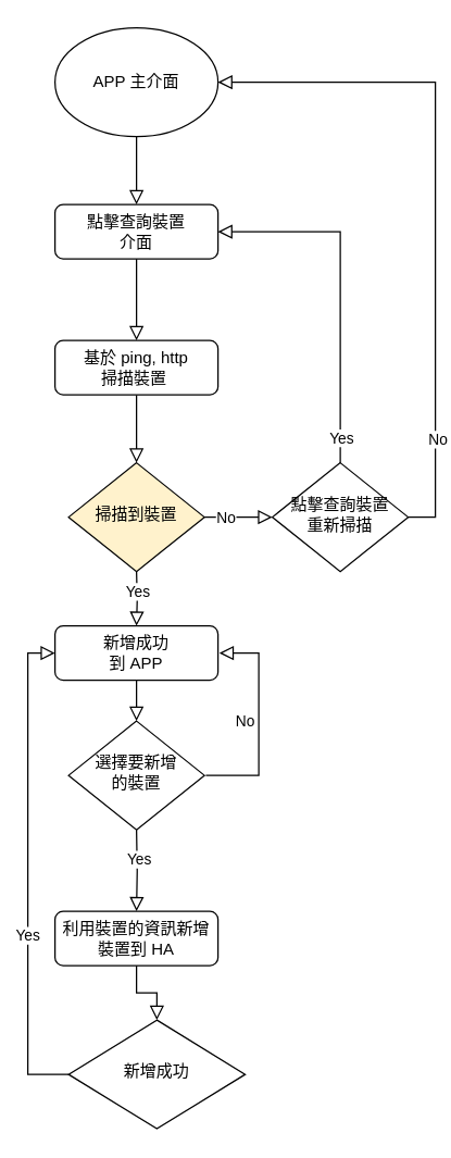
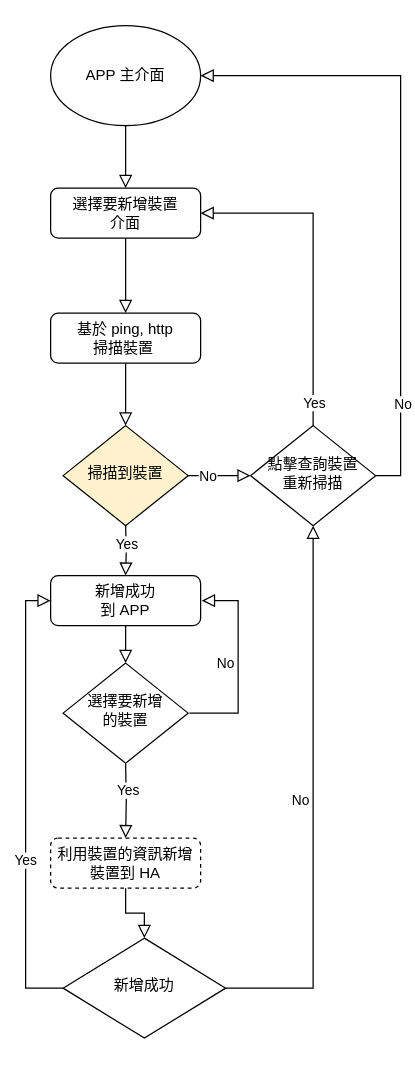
  <mxCell id="0" />
  <mxCell id="1" parent="0" />
  <mxCell id="2" value="" style="rounded=0;html=1;jettySize=auto;orthogonalLoop=1;fontSize=11;endArrow=block;endFill=0;endSize=8;strokeWidth=1;shadow=0;labelBackgroundColor=none;edgeStyle=orthogonalEdgeStyle;" parent="1" source="3" target="4" edge="1"><mxGeometry relative="1" as="geometry" /></mxCell>
  <mxCell id="3" value="基於 ping, http&lt;div&gt;掃描裝置&amp;nbsp;&lt;/div&gt;" style="rounded=1;whiteSpace=wrap;html=1;fontSize=12;glass=0;strokeWidth=1;shadow=0;" parent="1" vertex="1"><mxGeometry x="40" y="250" width="120" height="40" as="geometry" /></mxCell>
  <mxCell id="4" value="掃描到裝置" style="rhombus;whiteSpace=wrap;html=1;shadow=0;fontFamily=Helvetica;fontSize=12;align=center;strokeWidth=1;spacing=6;spacingTop=-4;fillColor=#fff2cc;" parent="1" vertex="1"><mxGeometry x="50" y="340" width="100" height="80" as="geometry" /></mxCell>
  <mxCell id="5" value="新增成功&lt;div&gt;到 APP&lt;/div&gt;" style="rounded=1;whiteSpace=wrap;html=1;fontSize=12;glass=0;strokeWidth=1;shadow=0;" parent="1" vertex="1"><mxGeometry x="40" y="460" width="120" height="40" as="geometry" /></mxCell>
  <mxCell id="6" value="點擊查詢裝置&lt;div&gt;重新掃描&lt;/div&gt;" style="rhombus;whiteSpace=wrap;html=1;shadow=0;fontFamily=Helvetica;fontSize=12;align=center;strokeWidth=1;spacing=6;spacingTop=-4;" vertex="1" parent="1"><mxGeometry x="200" y="340" width="100" height="80" as="geometry" /></mxCell>
  <mxCell id="7" value="選擇要新增&lt;div&gt;的裝置&lt;/div&gt;" style="rhombus;whiteSpace=wrap;html=1;shadow=0;fontFamily=Helvetica;fontSize=12;align=center;strokeWidth=1;spacing=6;spacingTop=-4;" vertex="1" parent="1"><mxGeometry x="50" y="530" width="100" height="80" as="geometry" /></mxCell>
- <mxCell id="8" value="利用裝置的資訊新增裝置到 HA" style="rounded=1;whiteSpace=wrap;html=1;fontSize=12;glass=0;strokeWidth=1;shadow=0;" vertex="1" parent="1"><mxGeometry x="40" y="670" width="120" height="40" as="geometry" /></mxCell>
- <mxCell id="9" value="點擊查詢&lt;span style=&quot;background-color: initial;&quot;&gt;裝置&lt;/span&gt;&lt;div&gt;&lt;span style=&quot;background-color: initial;&quot;&gt;介面&lt;/span&gt;&lt;/div&gt;" style="rounded=1;whiteSpace=wrap;html=1;fontSize=12;glass=0;strokeWidth=1;shadow=0;" vertex="1" parent="1"><mxGeometry x="40" y="150" width="120" height="40" as="geometry" /></mxCell>
+ <mxCell id="8" value="利用裝置的資訊新增裝置到 HA" style="rounded=1;whiteSpace=wrap;html=1;fontSize=12;glass=0;strokeWidth=1;shadow=0;dashed=1;" vertex="1" parent="1"><mxGeometry x="40" y="670" width="120" height="40" as="geometry" /></mxCell>
+ <mxCell id="9" value="選擇要新增&lt;span style=&quot;background-color: initial;&quot;&gt;裝置&lt;/span&gt;&lt;div&gt;&lt;span style=&quot;background-color: initial;&quot;&gt;介面&lt;/span&gt;&lt;/div&gt;" style="rounded=1;whiteSpace=wrap;html=1;fontSize=12;glass=0;strokeWidth=1;shadow=0;" vertex="1" parent="1"><mxGeometry x="40" y="150" width="120" height="40" as="geometry" /></mxCell>
  <mxCell id="10" value="" style="rounded=0;html=1;jettySize=auto;orthogonalLoop=1;fontSize=11;endArrow=block;endFill=0;endSize=8;strokeWidth=1;shadow=0;labelBackgroundColor=none;edgeStyle=orthogonalEdgeStyle;exitX=0.5;exitY=1;exitDx=0;exitDy=0;" edge="1" parent="1" source="9"><mxGeometry relative="1" as="geometry"><mxPoint x="110" y="300" as="sourcePoint" /><mxPoint x="100" y="250" as="targetPoint" /></mxGeometry></mxCell>
  <mxCell id="11" value="" style="rounded=0;html=1;jettySize=auto;orthogonalLoop=1;fontSize=11;endArrow=block;endFill=0;endSize=8;strokeWidth=1;shadow=0;labelBackgroundColor=none;edgeStyle=orthogonalEdgeStyle;exitX=0.5;exitY=0;exitDx=0;exitDy=0;entryX=1;entryY=0.5;entryDx=0;entryDy=0;" edge="1" parent="1" source="6" target="9"><mxGeometry relative="1" as="geometry"><mxPoint x="110" y="300" as="sourcePoint" /><mxPoint x="110" y="350" as="targetPoint" /></mxGeometry></mxCell>
  <mxCell id="12" value="Yes" style="edgeLabel;html=1;align=center;verticalAlign=middle;resizable=0;points=[];" vertex="1" connectable="0" parent="11"><mxGeometry x="-0.857" relative="1" as="geometry"><mxPoint as="offset" /></mxGeometry></mxCell>
  <mxCell id="13" value="No" style="edgeStyle=orthogonalEdgeStyle;rounded=0;html=1;jettySize=auto;orthogonalLoop=1;fontSize=11;endArrow=block;endFill=0;endSize=8;strokeWidth=1;shadow=0;labelBackgroundColor=none;exitX=1;exitY=0.5;exitDx=0;exitDy=0;entryX=1;entryY=0.5;entryDx=0;entryDy=0;" edge="1" parent="1"><mxGeometry y="10" relative="1" as="geometry"><mxPoint as="offset" /><mxPoint x="151" y="570" as="sourcePoint" /><mxPoint x="161" y="480" as="targetPoint" /><Array as="points"><mxPoint x="190" y="570" /><mxPoint x="190" y="480" /></Array></mxGeometry></mxCell>
  <mxCell id="14" value="" style="rounded=0;html=1;jettySize=auto;orthogonalLoop=1;fontSize=11;endArrow=block;endFill=0;endSize=8;strokeWidth=1;shadow=0;labelBackgroundColor=none;edgeStyle=orthogonalEdgeStyle;entryX=0.5;entryY=0;entryDx=0;entryDy=0;exitX=0.5;exitY=1;exitDx=0;exitDy=0;" edge="1" parent="1" source="5" target="7"><mxGeometry relative="1" as="geometry"><mxPoint x="110" y="300" as="sourcePoint" /><mxPoint x="110" y="350" as="targetPoint" /></mxGeometry></mxCell>
  <mxCell id="15" value="" style="rounded=0;html=1;jettySize=auto;orthogonalLoop=1;fontSize=11;endArrow=block;endFill=0;endSize=8;strokeWidth=1;shadow=0;labelBackgroundColor=none;edgeStyle=orthogonalEdgeStyle;entryX=0.5;entryY=0;entryDx=0;entryDy=0;" edge="1" parent="1" target="8"><mxGeometry relative="1" as="geometry"><mxPoint x="100" y="610" as="sourcePoint" /><mxPoint x="120" y="360" as="targetPoint" /></mxGeometry></mxCell>
  <mxCell id="16" value="Yes" style="edgeLabel;html=1;align=center;verticalAlign=middle;resizable=0;points=[];" vertex="1" connectable="0" parent="15"><mxGeometry x="-0.26" y="1" relative="1" as="geometry"><mxPoint as="offset" /></mxGeometry></mxCell>
  <mxCell id="17" value="新增成功" style="rhombus;whiteSpace=wrap;html=1;shadow=0;fontFamily=Helvetica;fontSize=12;align=center;strokeWidth=1;spacing=6;spacingTop=-4;" vertex="1" parent="1"><mxGeometry x="50" y="750" width="130" height="80" as="geometry" /></mxCell>
  <mxCell id="18" value="" style="rounded=0;html=1;jettySize=auto;orthogonalLoop=1;fontSize=11;endArrow=block;endFill=0;endSize=8;strokeWidth=1;shadow=0;labelBackgroundColor=none;edgeStyle=orthogonalEdgeStyle;entryX=0;entryY=0.5;entryDx=0;entryDy=0;exitX=0;exitY=0.5;exitDx=0;exitDy=0;" edge="1" parent="1" source="17" target="5"><mxGeometry relative="1" as="geometry"><mxPoint x="110" y="620" as="sourcePoint" /><mxPoint x="110" y="680" as="targetPoint" /><Array as="points"><mxPoint x="20" y="790" /><mxPoint x="20" y="480" /></Array></mxGeometry></mxCell>
  <mxCell id="19" value="Yes" style="edgeLabel;html=1;align=center;verticalAlign=middle;resizable=0;points=[];" vertex="1" connectable="0" parent="18"><mxGeometry x="-0.26" y="1" relative="1" as="geometry"><mxPoint as="offset" /></mxGeometry></mxCell>
  <mxCell id="20" value="" style="rounded=0;html=1;jettySize=auto;orthogonalLoop=1;fontSize=11;endArrow=block;endFill=0;endSize=8;strokeWidth=1;shadow=0;labelBackgroundColor=none;edgeStyle=orthogonalEdgeStyle;exitX=0.5;exitY=1;exitDx=0;exitDy=0;" edge="1" parent="1" source="8" target="17"><mxGeometry relative="1" as="geometry"><mxPoint x="110" y="300" as="sourcePoint" /><mxPoint x="110" y="350" as="targetPoint" /></mxGeometry></mxCell>
+ <mxCell id="21" value="No" style="edgeStyle=orthogonalEdgeStyle;rounded=0;html=1;jettySize=auto;orthogonalLoop=1;fontSize=11;endArrow=block;endFill=0;endSize=8;strokeWidth=1;shadow=0;labelBackgroundColor=none;exitX=1;exitY=0.5;exitDx=0;exitDy=0;entryX=0.5;entryY=1;entryDx=0;entryDy=0;" edge="1" parent="1" source="17" target="6"><mxGeometry y="10" relative="1" as="geometry"><mxPoint as="offset" /><mxPoint x="161" y="580" as="sourcePoint" /><mxPoint x="171" y="490" as="targetPoint" /><Array as="points"><mxPoint x="250" y="790" /></Array></mxGeometry></mxCell>
  <mxCell id="22" value="" style="rounded=0;html=1;jettySize=auto;orthogonalLoop=1;fontSize=11;endArrow=block;endFill=0;endSize=8;strokeWidth=1;shadow=0;labelBackgroundColor=none;edgeStyle=orthogonalEdgeStyle;entryX=0;entryY=0.5;entryDx=0;entryDy=0;exitX=1;exitY=0.5;exitDx=0;exitDy=0;" edge="1" parent="1" source="4" target="6"><mxGeometry relative="1" as="geometry"><mxPoint x="110" y="300" as="sourcePoint" /><mxPoint x="110" y="350" as="targetPoint" /></mxGeometry></mxCell>
  <mxCell id="23" value="No" style="edgeLabel;html=1;align=center;verticalAlign=middle;resizable=0;points=[];" vertex="1" connectable="0" parent="22"><mxGeometry x="-0.411" relative="1" as="geometry"><mxPoint as="offset" /></mxGeometry></mxCell>
  <mxCell id="24" value="" style="rounded=0;html=1;jettySize=auto;orthogonalLoop=1;fontSize=11;endArrow=block;endFill=0;endSize=8;strokeWidth=1;shadow=0;labelBackgroundColor=none;edgeStyle=orthogonalEdgeStyle;entryX=0.5;entryY=0;entryDx=0;entryDy=0;" edge="1" parent="1" target="5"><mxGeometry relative="1" as="geometry"><mxPoint x="100" y="420" as="sourcePoint" /><mxPoint x="120" y="360" as="targetPoint" /></mxGeometry></mxCell>
  <mxCell id="25" value="Yes" style="edgeLabel;html=1;align=center;verticalAlign=middle;resizable=0;points=[];" vertex="1" connectable="0" parent="24"><mxGeometry x="-0.237" relative="1" as="geometry"><mxPoint as="offset" /></mxGeometry></mxCell>
  <mxCell id="26" value="APP 主介面" style="ellipse;whiteSpace=wrap;html=1;" vertex="1" parent="1"><mxGeometry x="40" y="20" width="120" height="80" as="geometry" /></mxCell>
  <mxCell id="27" value="" style="rounded=0;html=1;jettySize=auto;orthogonalLoop=1;fontSize=11;endArrow=block;endFill=0;endSize=8;strokeWidth=1;shadow=0;labelBackgroundColor=none;edgeStyle=orthogonalEdgeStyle;exitX=0.5;exitY=1;exitDx=0;exitDy=0;" edge="1" parent="1" source="26"><mxGeometry relative="1" as="geometry"><mxPoint x="110" y="200" as="sourcePoint" /><mxPoint x="100" y="150" as="targetPoint" /></mxGeometry></mxCell>
  <mxCell id="28" value="" style="rounded=0;html=1;jettySize=auto;orthogonalLoop=1;fontSize=11;endArrow=block;endFill=0;endSize=8;strokeWidth=1;shadow=0;labelBackgroundColor=none;edgeStyle=orthogonalEdgeStyle;exitX=1;exitY=0.5;exitDx=0;exitDy=0;entryX=1;entryY=0.5;entryDx=0;entryDy=0;" edge="1" parent="1" source="6" target="26"><mxGeometry relative="1" as="geometry"><mxPoint x="120" y="210" as="sourcePoint" /><mxPoint x="120" y="270" as="targetPoint" /></mxGeometry></mxCell>
  <mxCell id="29" value="No" style="edgeLabel;html=1;align=center;verticalAlign=middle;resizable=0;points=[];" vertex="1" connectable="0" parent="28"><mxGeometry x="-0.69" relative="1" as="geometry"><mxPoint x="1" as="offset" /></mxGeometry></mxCell>
